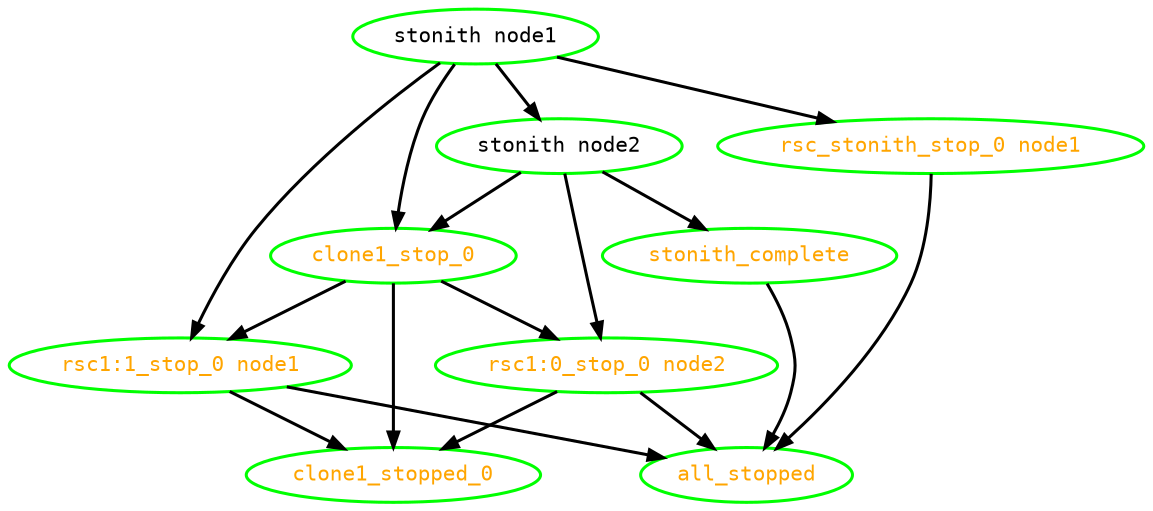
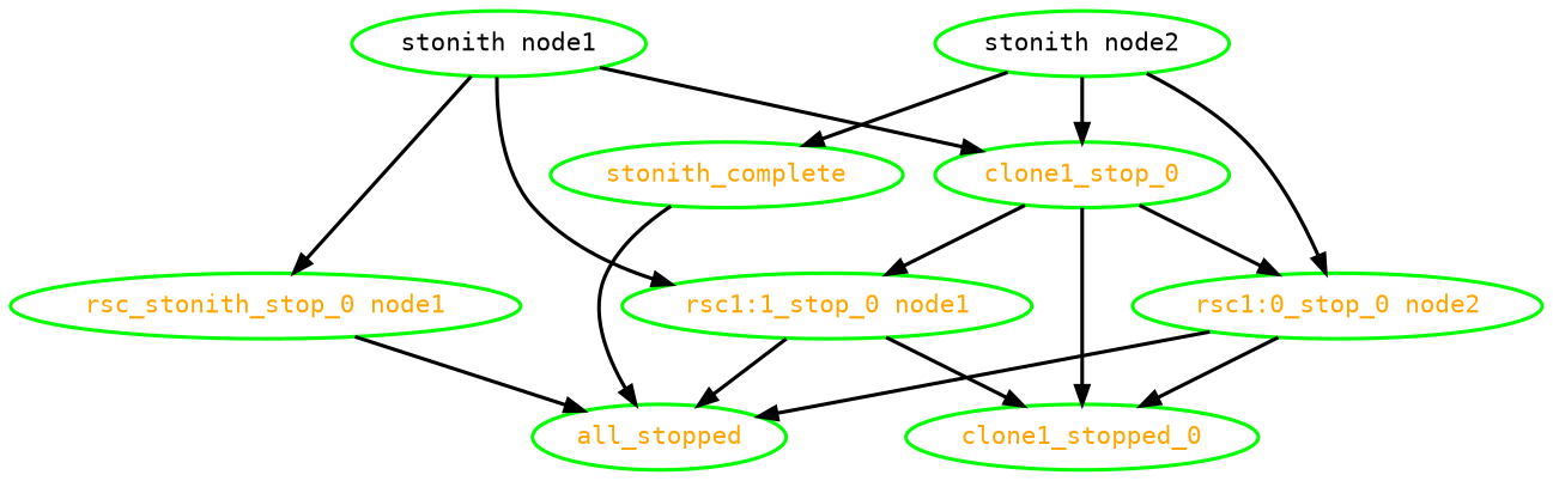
  digraph {
    fontname="DejaVu Sans Mono"
    node [color=green fontcolor=orange style=bold fontname="DejaVu Sans Mono"]
    edge [style=bold fontname="DejaVu Sans Mono"]
    all_stopped
    clone1_stop_0
    clone1_stopped_0
    "rsc1:0_stop_0 node2"
    "rsc1:1_stop_0 node1"
    "rsc_stonith_stop_0 node1"
    "stonith node1" [fontcolor=black]
    "stonith node2" [fontcolor=black]
    stonith_complete
    clone1_stop_0 -> clone1_stopped_0
    clone1_stop_0 -> "rsc1:0_stop_0 node2"
    clone1_stop_0 -> "rsc1:1_stop_0 node1"
    "rsc1:0_stop_0 node2" -> all_stopped
    "rsc1:0_stop_0 node2" -> clone1_stopped_0
    "rsc1:1_stop_0 node1" -> all_stopped
    "rsc1:1_stop_0 node1" -> clone1_stopped_0
    "rsc_stonith_stop_0 node1" -> all_stopped
    "stonith node1" -> clone1_stop_0
    "stonith node1" -> "rsc1:1_stop_0 node1"
    "stonith node1" -> "rsc_stonith_stop_0 node1"
-   "stonith node1" -> "stonith node2"
    "stonith node2" -> clone1_stop_0
    "stonith node2" -> "rsc1:0_stop_0 node2"
    "stonith node2" -> stonith_complete
    stonith_complete -> all_stopped
  }
